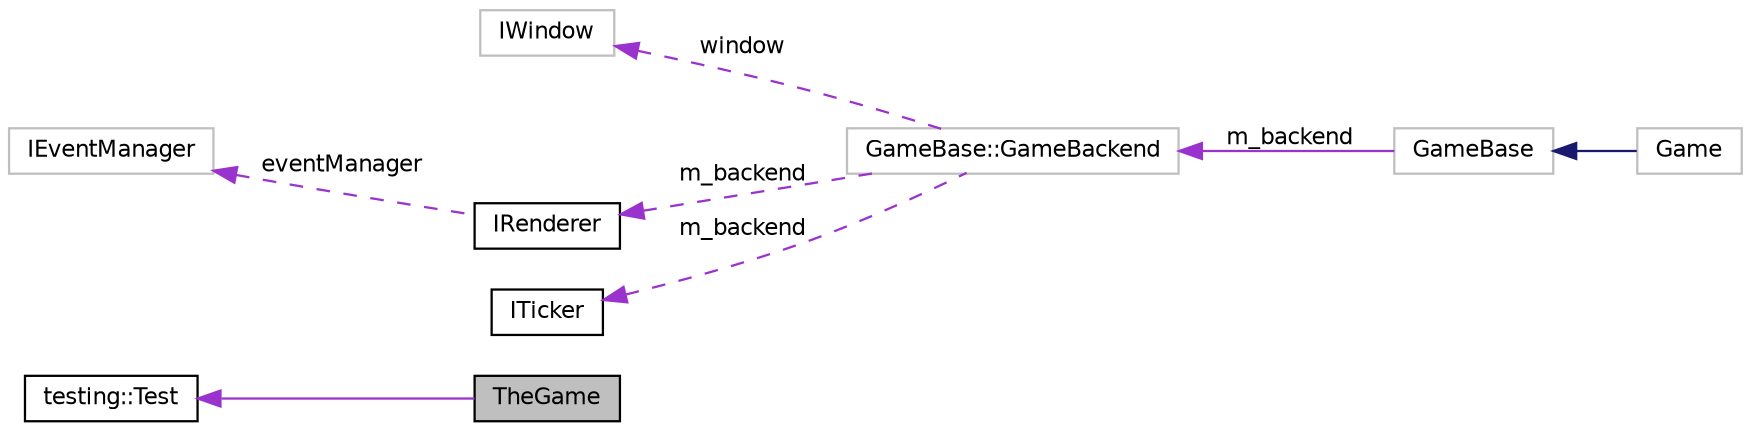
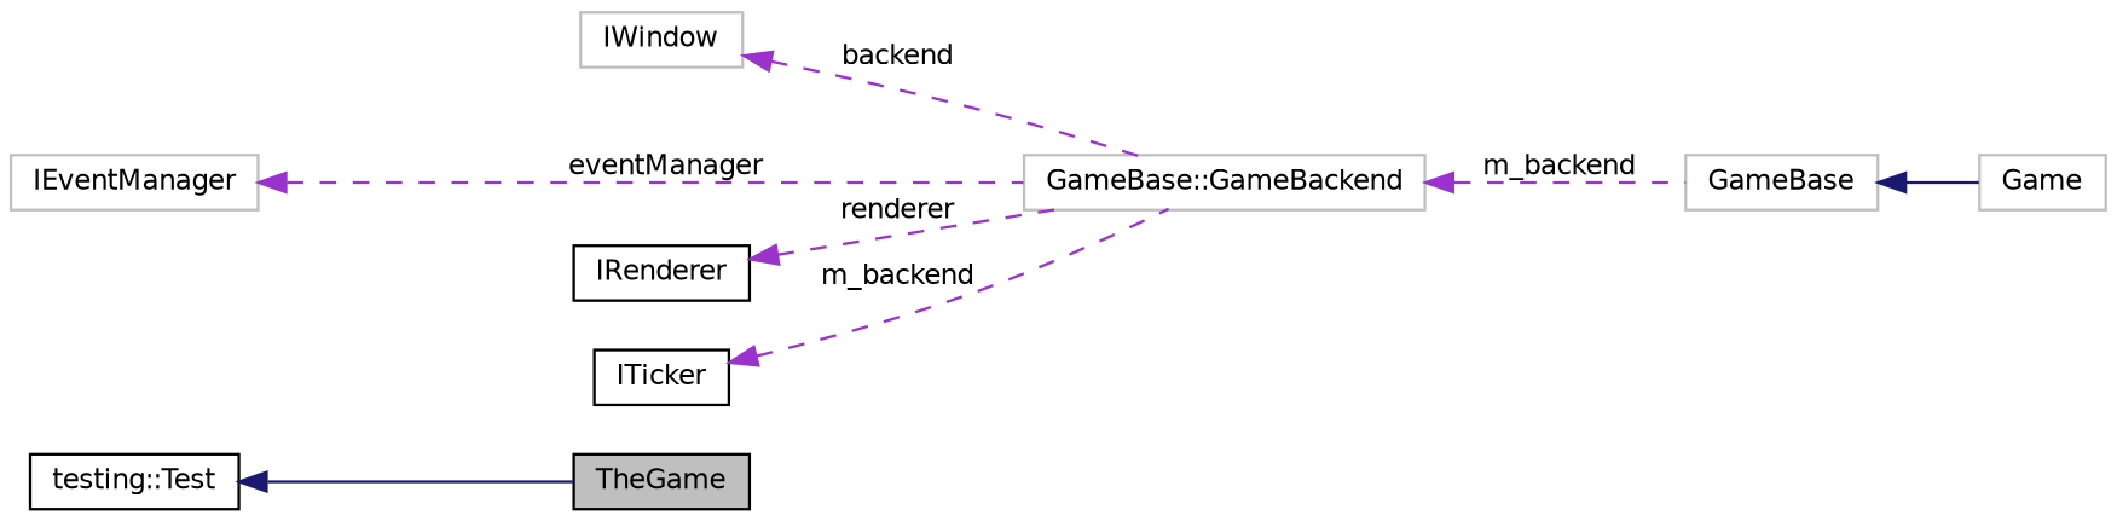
  digraph {
    rankdir=LR
    node [color=grey75 fillcolor=white fontname=Helvetica fontsize=10 shape=record style=filled]
    edge [color=darkorchid3 dir=back fontname=Helvetica fontsize=10 labelfontname=Helvetica labelfontsize=10 style=dashed]
    n1 [color=black fillcolor=grey75 fontcolor=black height=0.2 label=TheGame width=0.4]
    n2 [color=black height=0.2 label="testing::Test" width=0.4]
    n3 [height=0.2 label=Game width=0.4]
    n4 [height=0.2 label=GameBase width=0.4]
    n5 [height=0.2 label="GameBase::GameBackend" width=0.4]
    n6 [height=0.2 label=IWindow width=0.4]
    n7 [color=black height=0.2 label=IRenderer width=0.4]
    n8 [height=0.2 label=IEventManager width=0.4]
    n9 [color=black height=0.2 label=ITicker width=0.4]
-   n2 -> n1 [style=solid]
+   n2 -> n1 [color=midnightblue style=solid]
    n4 -> n3 [color=midnightblue style=solid]
-   n5 -> n4 [label=" m_backend" style=solid]
-   n6 -> n5 [label=" window"]
-   n7 -> n5 [label=" m_backend"]
-   n8 -> n7 [label=" eventManager"]
+   n5 -> n4 [label=" m_backend"]
+   n6 -> n5 [label=" backend"]
+   n7 -> n5 [label=" renderer"]
+   n8 -> n5 [label=" eventManager"]
    n9 -> n5 [label=" m_backend"]
  }
